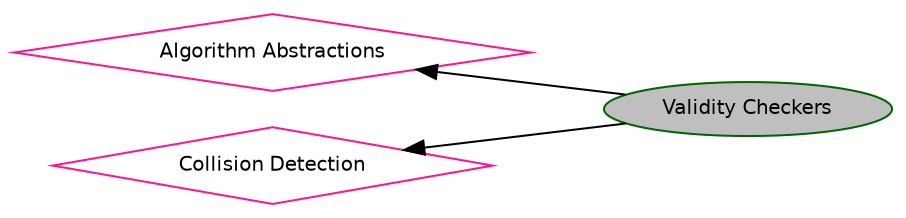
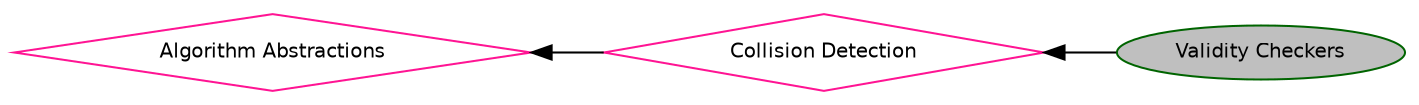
  digraph {
    rankdir=LR
    node [color=deeppink fillcolor=white fontname=Helvetica fontsize=10 shape=diamond style=filled]
    edge [dir=back fontname=Helvetica fontsize=10 labelfontname=Helvetica labelfontsize=10 shape=plaintext style=solid]
    n1 [height=0.2 label="Algorithm Abstractions" width=0.4]
    n2 [color=darkgreen fillcolor=grey75 fontcolor=black height=0.2 label="Validity Checkers" shape=ellipse width=0.4]
    n3 [height=0.2 label="Collision Detection" width=0.4]
-   n1 -> n2
+   n1 -> n3
    n3 -> n2
  }
